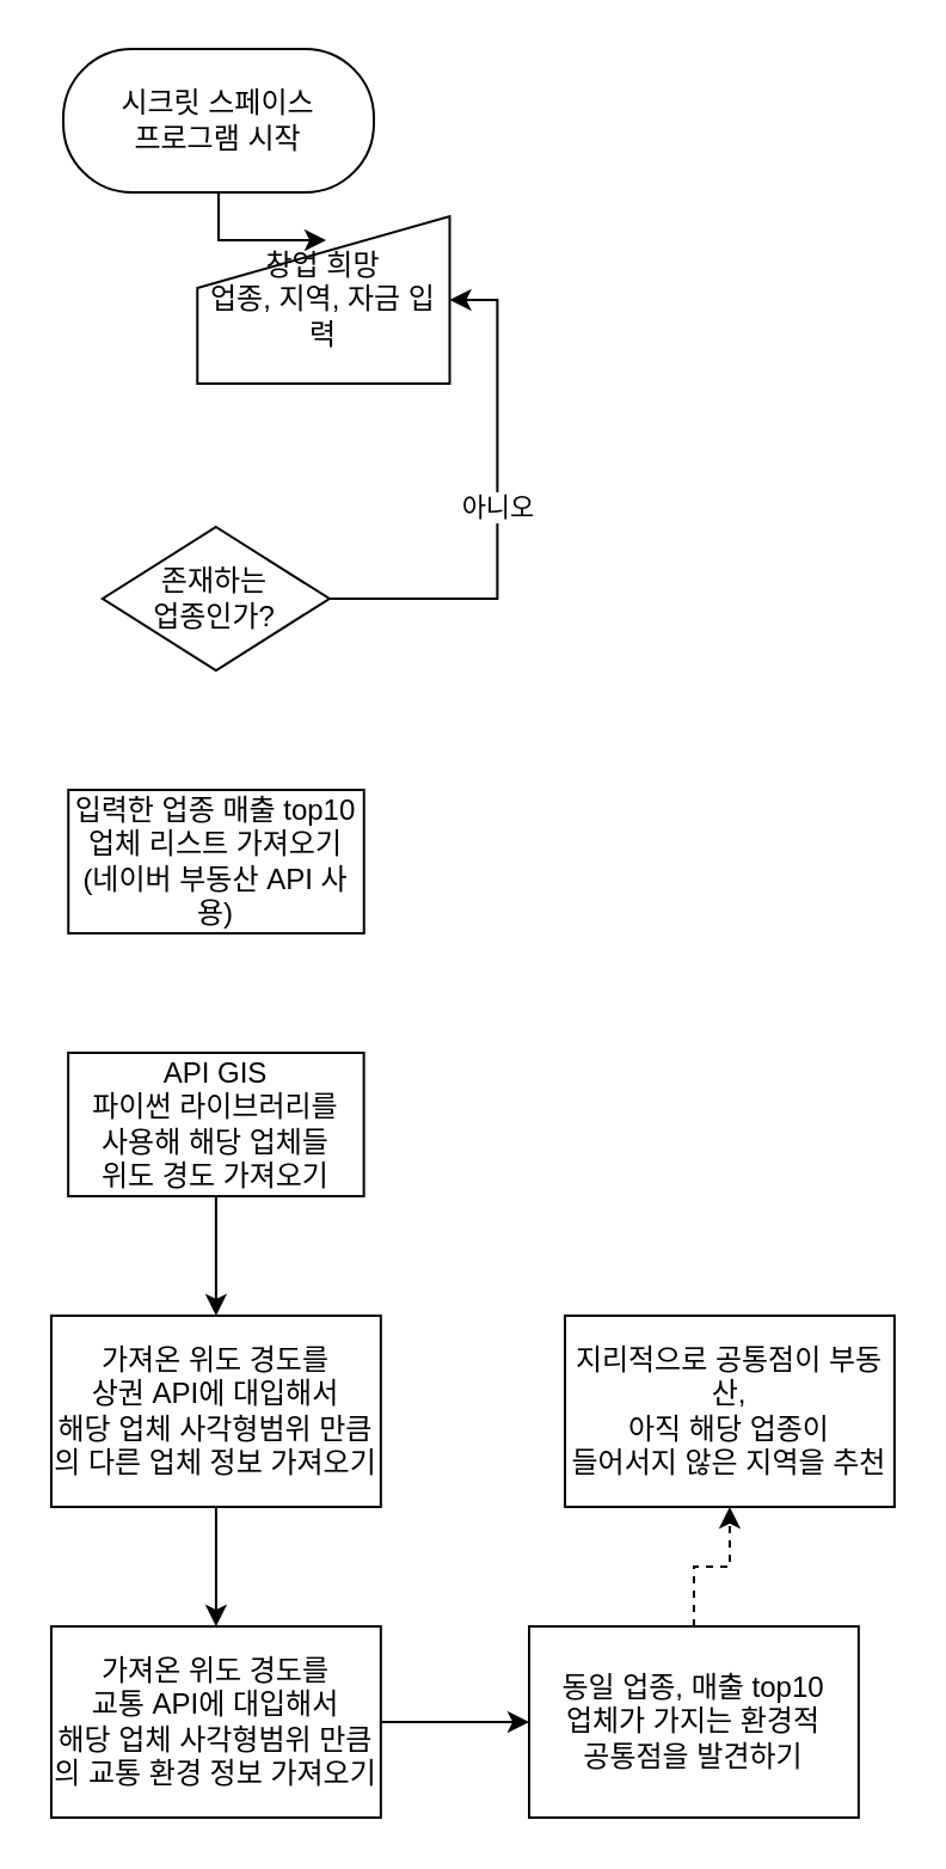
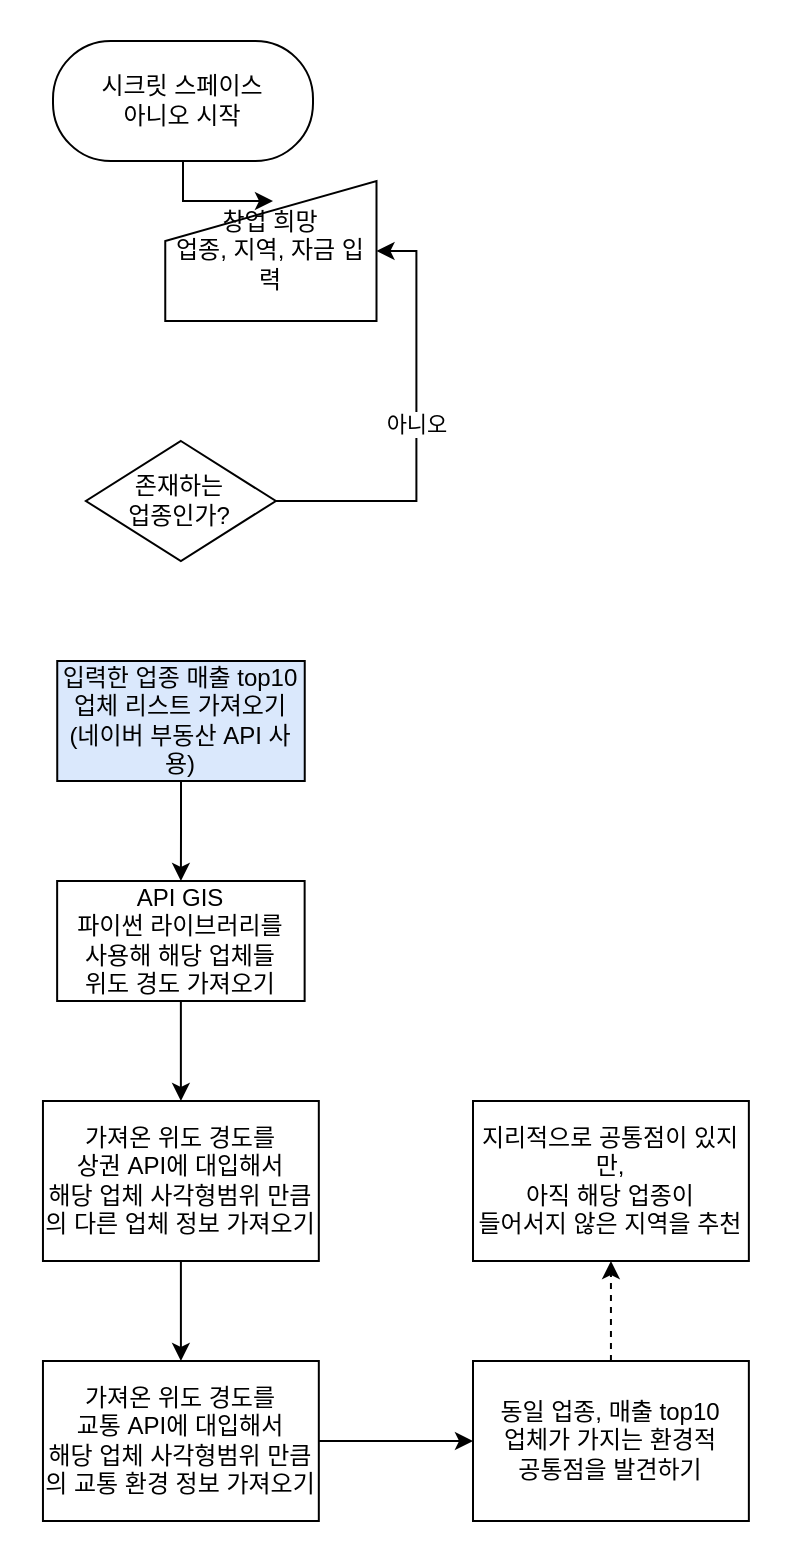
  <mxCell id="0" />
  <mxCell id="1" parent="0" />
- <mxCell id="3" value="입력한 업종 매출 top10&lt;br&gt;업체 리스트 가져오기&lt;br&gt;(네이버 부동산 API 사용)" style="rounded=0;whiteSpace=wrap;html=1;" vertex="1" parent="1"><mxGeometry x="28.12" y="330" width="123.75" height="60" as="geometry" /></mxCell>
+ <mxCell id="2" style="edgeStyle=orthogonalEdgeStyle;rounded=0;orthogonalLoop=1;jettySize=auto;html=1;exitX=0.5;exitY=1;exitDx=0;exitDy=0;entryX=0.5;entryY=0;entryDx=0;entryDy=0;" edge="1" parent="1" source="3" target="10"><mxGeometry relative="1" as="geometry" /></mxCell>
+ <mxCell id="3" value="입력한 업종 매출 top10&lt;br&gt;업체 리스트 가져오기&lt;br&gt;(네이버 부동산 API 사용)" style="rounded=0;whiteSpace=wrap;html=1;fillColor=#dae8fc;" vertex="1" parent="1"><mxGeometry x="28.12" y="330" width="123.75" height="60" as="geometry" /></mxCell>
  <mxCell id="4" style="edgeStyle=orthogonalEdgeStyle;rounded=0;orthogonalLoop=1;jettySize=auto;html=1;exitX=0.5;exitY=1;exitDx=0;exitDy=0;entryX=0.51;entryY=0.138;entryDx=0;entryDy=0;entryPerimeter=0;" edge="1" parent="1" source="5" target="8"><mxGeometry relative="1" as="geometry" /></mxCell>
- <mxCell id="5" value="시크릿 스페이스&lt;br&gt;프로그램 시작" style="rounded=1;whiteSpace=wrap;html=1;arcSize=48;" vertex="1" parent="1"><mxGeometry x="26" y="20" width="130" height="60" as="geometry" /></mxCell>
+ <mxCell id="5" value="시크릿 스페이스&lt;br&gt;아니오 시작" style="rounded=1;whiteSpace=wrap;html=1;arcSize=48;" vertex="1" parent="1"><mxGeometry x="26" y="20" width="130" height="60" as="geometry" /></mxCell>
  <mxCell id="6" value="아니오" style="edgeStyle=orthogonalEdgeStyle;rounded=0;orthogonalLoop=1;jettySize=auto;html=1;exitX=1;exitY=0.5;exitDx=0;exitDy=0;entryX=1;entryY=0.5;entryDx=0;entryDy=0;" edge="1" parent="1" source="7" target="8"><mxGeometry relative="1" as="geometry" /></mxCell>
  <mxCell id="7" value="존재하는&lt;br&gt;업종인가?" style="rhombus;whiteSpace=wrap;html=1;" vertex="1" parent="1"><mxGeometry x="42.44" y="220" width="95" height="60" as="geometry" /></mxCell>
  <mxCell id="8" value="&lt;span&gt;창업 희망&lt;/span&gt;&lt;br&gt;&lt;span&gt;업종, 지역, 자금&lt;/span&gt;&lt;span&gt;&amp;nbsp;입력&lt;/span&gt;" style="shape=manualInput;whiteSpace=wrap;html=1;" vertex="1" parent="1"><mxGeometry x="82.13" y="90" width="105.62" height="70" as="geometry" /></mxCell>
  <mxCell id="9" style="edgeStyle=orthogonalEdgeStyle;rounded=0;orthogonalLoop=1;jettySize=auto;html=1;exitX=0.5;exitY=1;exitDx=0;exitDy=0;entryX=0.5;entryY=0;entryDx=0;entryDy=0;" edge="1" parent="1" source="10" target="12"><mxGeometry relative="1" as="geometry" /></mxCell>
  <mxCell id="10" value="API GIS &lt;br&gt;파이썬 라이브러리를 &lt;br&gt;사용해 해당 업체들 &lt;br&gt;위도 경도 가져오기" style="rounded=0;whiteSpace=wrap;html=1;" vertex="1" parent="1"><mxGeometry x="28.07" y="440" width="123.75" height="60" as="geometry" /></mxCell>
  <mxCell id="11" style="edgeStyle=orthogonalEdgeStyle;rounded=0;orthogonalLoop=1;jettySize=auto;html=1;exitX=0.5;exitY=1;exitDx=0;exitDy=0;entryX=0.5;entryY=0;entryDx=0;entryDy=0;" edge="1" parent="1" source="12" target="14"><mxGeometry relative="1" as="geometry" /></mxCell>
  <mxCell id="12" value="가져온 위도 경도를 &lt;br&gt;상권 API에 대입해서&lt;br&gt;해당 업체 사각형범위 만큼의 다른 업체 정보 가져오기" style="rounded=0;whiteSpace=wrap;html=1;" vertex="1" parent="1"><mxGeometry x="20.98" y="550" width="137.93" height="80" as="geometry" /></mxCell>
  <mxCell id="13" style="edgeStyle=orthogonalEdgeStyle;rounded=0;orthogonalLoop=1;jettySize=auto;html=1;exitX=1;exitY=0.5;exitDx=0;exitDy=0;entryX=0;entryY=0.5;entryDx=0;entryDy=0;" edge="1" parent="1" source="14" target="16"><mxGeometry relative="1" as="geometry" /></mxCell>
  <mxCell id="14" value="가져온 위도 경도를 &lt;br&gt;교통 API에 대입해서&lt;br&gt;해당 업체 사각형범위 만큼의 교통 환경 정보 가져오기" style="rounded=0;whiteSpace=wrap;html=1;" vertex="1" parent="1"><mxGeometry x="20.98" y="680" width="137.93" height="80" as="geometry" /></mxCell>
  <mxCell id="15" style="edgeStyle=orthogonalEdgeStyle;rounded=0;orthogonalLoop=1;jettySize=auto;html=1;exitX=0.5;exitY=0;exitDx=0;exitDy=0;entryX=0.5;entryY=1;entryDx=0;entryDy=0;dashed=1;" edge="1" parent="1" source="16" target="17"><mxGeometry relative="1" as="geometry" /></mxCell>
- <mxCell id="16" value="동일 업종, 매출 top10 &lt;br&gt;업체가 가지는 환경적 &lt;br&gt;공통점을 발견하기" style="rounded=0;whiteSpace=wrap;html=1;" vertex="1" parent="1"><mxGeometry x="221" y="680" width="137.93" height="80" as="geometry" /></mxCell>
- <mxCell id="17" value="지리적으로 공통점이 부동산,&lt;br&gt;아직 해당 업종이&lt;br&gt;들어서지 않은 지역을 추천" style="rounded=0;whiteSpace=wrap;html=1;" vertex="1" parent="1"><mxGeometry x="236" y="550" width="137.93" height="80" as="geometry" /></mxCell>
+ <mxCell id="16" value="동일 업종, 매출 top10 &lt;br&gt;업체가 가지는 환경적 &lt;br&gt;공통점을 발견하기" style="rounded=0;whiteSpace=wrap;html=1;" vertex="1" parent="1"><mxGeometry x="236" y="680" width="137.93" height="80" as="geometry" /></mxCell>
+ <mxCell id="17" value="지리적으로 공통점이 있지만,&lt;br&gt;아직 해당 업종이&lt;br&gt;들어서지 않은 지역을 추천" style="rounded=0;whiteSpace=wrap;html=1;" vertex="1" parent="1"><mxGeometry x="236" y="550" width="137.93" height="80" as="geometry" /></mxCell>
